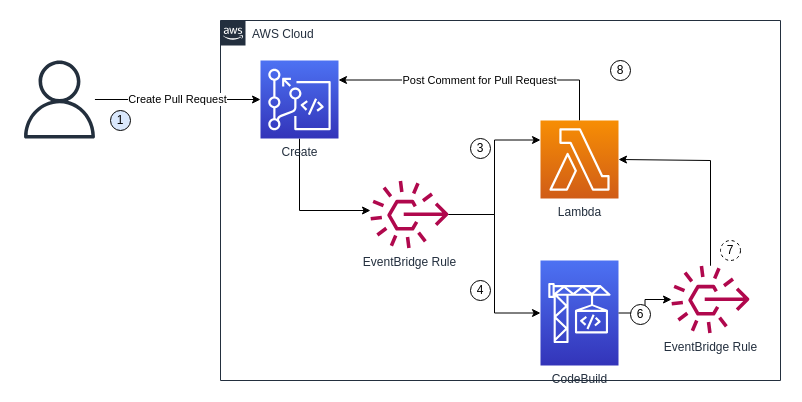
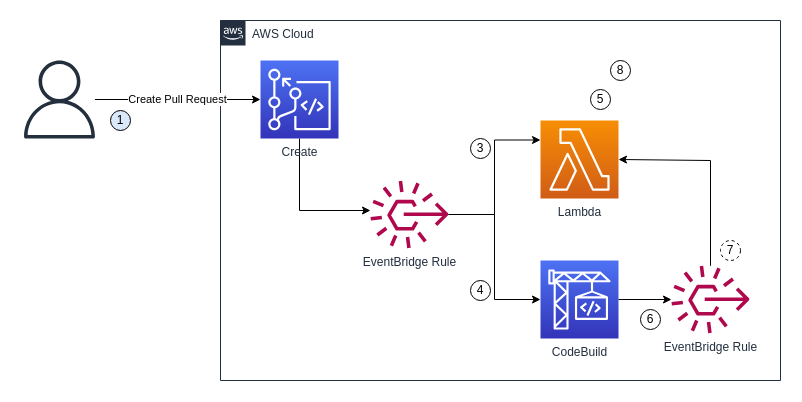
  <mxCell id="0" />
  <mxCell id="1" parent="0" />
  <mxCell id="2" value="AWS Cloud" style="points=[[0,0],[0.25,0],[0.5,0],[0.75,0],[1,0],[1,0.25],[1,0.5],[1,0.75],[1,1],[0.75,1],[0.5,1],[0.25,1],[0,1],[0,0.75],[0,0.5],[0,0.25]];outlineConnect=0;gradientColor=none;html=1;whiteSpace=wrap;fontSize=12;fontStyle=0;container=1;pointerEvents=0;collapsible=0;recursiveResize=0;shape=mxgraph.aws4.group;grIcon=mxgraph.aws4.group_aws_cloud_alt;strokeColor=#232F3E;fillColor=none;verticalAlign=top;align=left;spacingLeft=30;fontColor=#232F3E;dashed=0;" vertex="1" parent="1"><mxGeometry x="220" y="20" width="560" height="360" as="geometry" /></mxCell>
  <mxCell id="3" style="edgeStyle=orthogonalEdgeStyle;rounded=0;orthogonalLoop=1;jettySize=auto;html=1;exitX=0.5;exitY=1;exitDx=0;exitDy=0;exitPerimeter=0;" edge="1" parent="2" source="4" target="10"><mxGeometry relative="1" as="geometry"><Array as="points"><mxPoint x="79" y="190" /></Array></mxGeometry></mxCell>
  <mxCell id="4" value="Create" style="sketch=0;points=[[0,0,0],[0.25,0,0],[0.5,0,0],[0.75,0,0],[1,0,0],[0,1,0],[0.25,1,0],[0.5,1,0],[0.75,1,0],[1,1,0],[0,0.25,0],[0,0.5,0],[0,0.75,0],[1,0.25,0],[1,0.5,0],[1,0.75,0]];outlineConnect=0;fontColor=#232F3E;gradientColor=#4D72F3;gradientDirection=north;fillColor=#3334B9;strokeColor=#ffffff;dashed=0;verticalLabelPosition=bottom;verticalAlign=top;align=center;html=1;fontSize=12;fontStyle=0;aspect=fixed;shape=mxgraph.aws4.resourceIcon;resIcon=mxgraph.aws4.codecommit;" vertex="1" parent="2"><mxGeometry x="40" y="40" width="78" height="78" as="geometry" /></mxCell>
- <mxCell id="5" value="CodeBuild" style="sketch=0;points=[[0,0,0],[0.25,0,0],[0.5,0,0],[0.75,0,0],[1,0,0],[0,1,0],[0.25,1,0],[0.5,1,0],[0.75,1,0],[1,1,0],[0,0.25,0],[0,0.5,0],[0,0.75,0],[1,0.25,0],[1,0.5,0],[1,0.75,0]];outlineConnect=0;fontColor=#232F3E;gradientColor=#4D72F3;gradientDirection=north;fillColor=#3334B9;strokeColor=#ffffff;dashed=0;verticalLabelPosition=bottom;verticalAlign=top;align=center;html=1;fontSize=12;fontStyle=0;aspect=fixed;shape=mxgraph.aws4.resourceIcon;resIcon=mxgraph.aws4.codebuild;" vertex="1" parent="2"><mxGeometry x="320" y="240" width="78" height="105" as="geometry" /></mxCell>
+ <mxCell id="5" value="CodeBuild" style="sketch=0;points=[[0,0,0],[0.25,0,0],[0.5,0,0],[0.75,0,0],[1,0,0],[0,1,0],[0.25,1,0],[0.5,1,0],[0.75,1,0],[1,1,0],[0,0.25,0],[0,0.5,0],[0,0.75,0],[1,0.25,0],[1,0.5,0],[1,0.75,0]];outlineConnect=0;fontColor=#232F3E;gradientColor=#4D72F3;gradientDirection=north;fillColor=#3334B9;strokeColor=#ffffff;dashed=0;verticalLabelPosition=bottom;verticalAlign=top;align=center;html=1;fontSize=12;fontStyle=0;aspect=fixed;shape=mxgraph.aws4.resourceIcon;resIcon=mxgraph.aws4.codebuild;" vertex="1" parent="2"><mxGeometry x="320" y="240" width="78" height="78" as="geometry" /></mxCell>
  <mxCell id="6" style="edgeStyle=orthogonalEdgeStyle;rounded=0;orthogonalLoop=1;jettySize=auto;html=1;exitX=1;exitY=0.5;exitDx=0;exitDy=0;exitPerimeter=0;" edge="1" parent="2" source="5" target="13"><mxGeometry relative="1" as="geometry"><mxPoint x="118" y="240.5" as="sourcePoint" /></mxGeometry></mxCell>
- <mxCell id="7" value="Post Comment for Pull Request" style="edgeStyle=orthogonalEdgeStyle;rounded=0;orthogonalLoop=1;jettySize=auto;html=1;exitX=0.5;exitY=0;exitDx=0;exitDy=0;exitPerimeter=0;entryX=1;entryY=0.25;entryDx=0;entryDy=0;entryPerimeter=0;" edge="1" parent="2" source="8" target="4"><mxGeometry relative="1" as="geometry" /></mxCell>
  <mxCell id="8" value="Lambda" style="sketch=0;points=[[0,0,0],[0.25,0,0],[0.5,0,0],[0.75,0,0],[1,0,0],[0,1,0],[0.25,1,0],[0.5,1,0],[0.75,1,0],[1,1,0],[0,0.25,0],[0,0.5,0],[0,0.75,0],[1,0.25,0],[1,0.5,0],[1,0.75,0]];outlineConnect=0;fontColor=#232F3E;gradientColor=#F78E04;gradientDirection=north;fillColor=#D05C17;strokeColor=#ffffff;dashed=0;verticalLabelPosition=bottom;verticalAlign=top;align=center;html=1;fontSize=12;fontStyle=0;aspect=fixed;shape=mxgraph.aws4.resourceIcon;resIcon=mxgraph.aws4.lambda;" vertex="1" parent="2"><mxGeometry x="320" y="100" width="78" height="78" as="geometry" /></mxCell>
  <mxCell id="9" style="edgeStyle=orthogonalEdgeStyle;rounded=0;orthogonalLoop=1;jettySize=auto;html=1;entryX=0;entryY=0.25;entryDx=0;entryDy=0;entryPerimeter=0;" edge="1" parent="2" source="10" target="8"><mxGeometry relative="1" as="geometry" /></mxCell>
  <mxCell id="10" value="EventBridge Rule" style="sketch=0;outlineConnect=0;fontColor=#232F3E;gradientColor=none;fillColor=#B0084D;strokeColor=none;dashed=0;verticalLabelPosition=bottom;verticalAlign=top;align=center;html=1;fontSize=12;fontStyle=0;aspect=fixed;pointerEvents=1;shape=mxgraph.aws4.rule_3;" vertex="1" parent="2"><mxGeometry x="150" y="160" width="78" height="68" as="geometry" /></mxCell>
  <mxCell id="11" style="edgeStyle=orthogonalEdgeStyle;rounded=0;orthogonalLoop=1;jettySize=auto;html=1;entryX=0;entryY=0.5;entryDx=0;entryDy=0;entryPerimeter=0;" edge="1" parent="2" source="10" target="5"><mxGeometry relative="1" as="geometry" /></mxCell>
  <mxCell id="12" style="edgeStyle=orthogonalEdgeStyle;rounded=0;orthogonalLoop=1;jettySize=auto;html=1;entryX=1;entryY=0.5;entryDx=0;entryDy=0;entryPerimeter=0;" edge="1" parent="2" source="13" target="8"><mxGeometry relative="1" as="geometry"><Array as="points"><mxPoint x="490" y="140" /></Array></mxGeometry></mxCell>
  <mxCell id="13" value="EventBridge Rule" style="sketch=0;outlineConnect=0;fontColor=#232F3E;gradientColor=none;fillColor=#B0084D;strokeColor=none;dashed=0;verticalLabelPosition=bottom;verticalAlign=top;align=center;html=1;fontSize=12;fontStyle=0;aspect=fixed;pointerEvents=1;shape=mxgraph.aws4.rule_3;" vertex="1" parent="2"><mxGeometry x="451" y="245" width="78" height="68" as="geometry" /></mxCell>
  <mxCell id="14" value="3" style="ellipse;whiteSpace=wrap;html=1;aspect=fixed;" vertex="1" parent="2"><mxGeometry x="250" y="118" width="20" height="20" as="geometry" /></mxCell>
  <mxCell id="15" value="4" style="ellipse;whiteSpace=wrap;html=1;aspect=fixed;" vertex="1" parent="2"><mxGeometry x="250" y="260" width="20" height="20" as="geometry" /></mxCell>
- <mxCell id="17" value="6" style="ellipse;whiteSpace=wrap;html=1;aspect=fixed;" vertex="1" parent="2"><mxGeometry x="410" y="284" width="20" height="20" as="geometry" /></mxCell>
+ <mxCell id="16" value="5" style="ellipse;whiteSpace=wrap;html=1;aspect=fixed;" vertex="1" parent="2"><mxGeometry x="370" y="69" width="20" height="20" as="geometry" /></mxCell>
+ <mxCell id="17" value="6" style="ellipse;whiteSpace=wrap;html=1;aspect=fixed;" vertex="1" parent="2"><mxGeometry x="420" y="289" width="20" height="20" as="geometry" /></mxCell>
  <mxCell id="18" value="7" style="ellipse;whiteSpace=wrap;html=1;aspect=fixed;dashed=1;" vertex="1" parent="2"><mxGeometry x="500" y="220" width="20" height="20" as="geometry" /></mxCell>
  <mxCell id="19" value="8" style="ellipse;whiteSpace=wrap;html=1;aspect=fixed;" vertex="1" parent="2"><mxGeometry x="390" y="40" width="20" height="20" as="geometry" /></mxCell>
  <mxCell id="20" value="Create Pull Request" style="edgeStyle=orthogonalEdgeStyle;rounded=0;orthogonalLoop=1;jettySize=auto;html=1;" edge="1" parent="1" source="21" target="4"><mxGeometry relative="1" as="geometry" /></mxCell>
  <mxCell id="21" value="" style="sketch=0;outlineConnect=0;fontColor=#232F3E;gradientColor=none;fillColor=#232F3D;strokeColor=none;dashed=0;verticalLabelPosition=bottom;verticalAlign=top;align=center;html=1;fontSize=12;fontStyle=0;aspect=fixed;pointerEvents=1;shape=mxgraph.aws4.user;" vertex="1" parent="1"><mxGeometry x="20" y="60" width="78" height="78" as="geometry" /></mxCell>
  <mxCell id="22" value="1" style="ellipse;whiteSpace=wrap;html=1;aspect=fixed;fillColor=#dae8fc;" vertex="1" parent="1"><mxGeometry x="110" y="110" width="20" height="20" as="geometry" /></mxCell>
